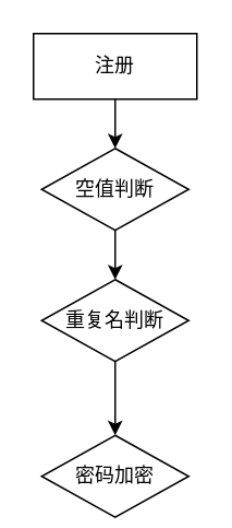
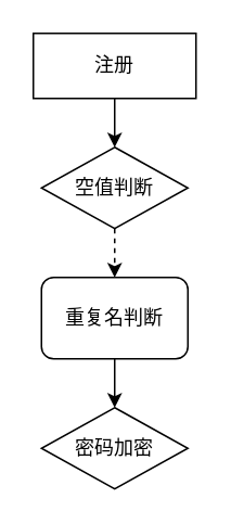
  <mxCell id="0" />
  <mxCell id="1" parent="0" />
  <mxCell id="2" value="注册" style="rounded=0;whiteSpace=wrap;html=1;fillColor=#FFFFFF;fontColor=#000000;" vertex="1" parent="1"><mxGeometry x="20" y="20" width="100" height="40" as="geometry" /></mxCell>
  <mxCell id="3" value="空值判断" style="rhombus;whiteSpace=wrap;html=1;fontColor=#000000;fillColor=#FFFFFF;" vertex="1" parent="1"><mxGeometry x="25" y="90" width="90" height="50" as="geometry" /></mxCell>
- <mxCell id="4" value="重复名判断" style="rhombus;whiteSpace=wrap;html=1;fontColor=#000000;fillColor=#FFFFFF;" vertex="1" parent="1"><mxGeometry x="25" y="170" width="90" height="50" as="geometry" /></mxCell>
- <mxCell id="5" value="密码加密" style="rhombus;whiteSpace=wrap;html=1;fontColor=#000000;fillColor=#FFFFFF;" vertex="1" parent="1"><mxGeometry x="25" y="265" width="90" height="50" as="geometry" /></mxCell>
+ <mxCell id="4" value="重复名判断" style="whiteSpace=wrap;html=1;fontColor=#000000;fillColor=#FFFFFF;rounded=1;" vertex="1" parent="1"><mxGeometry x="25" y="170" width="90" height="50" as="geometry" /></mxCell>
+ <mxCell id="5" value="密码加密" style="rhombus;whiteSpace=wrap;html=1;fontColor=#000000;fillColor=#FFFFFF;" vertex="1" parent="1"><mxGeometry x="25" y="250" width="90" height="50" as="geometry" /></mxCell>
  <mxCell id="6" value="" style="endArrow=classic;html=1;fontColor=#000000;exitX=0.5;exitY=1;exitDx=0;exitDy=0;entryX=0.5;entryY=0;entryDx=0;entryDy=0;labelBackgroundColor=#000000;strokeColor=#000000;" edge="1" parent="1" source="2" target="3"><mxGeometry width="50" height="50" relative="1" as="geometry"><mxPoint x="40" y="190" as="sourcePoint" /><mxPoint x="90" y="140" as="targetPoint" /></mxGeometry></mxCell>
- <mxCell id="7" value="" style="endArrow=classic;html=1;fontColor=#000000;exitX=0.5;exitY=1;exitDx=0;exitDy=0;entryX=0.5;entryY=0;entryDx=0;entryDy=0;labelBackgroundColor=#000000;strokeColor=#000000;" edge="1" parent="1" source="3" target="4"><mxGeometry width="50" height="50" relative="1" as="geometry"><mxPoint x="80" y="70" as="sourcePoint" /><mxPoint x="80" y="100" as="targetPoint" /></mxGeometry></mxCell>
+ <mxCell id="7" value="" style="endArrow=classic;html=1;fontColor=#000000;exitX=0.5;exitY=1;exitDx=0;exitDy=0;entryX=0.5;entryY=0;entryDx=0;entryDy=0;labelBackgroundColor=#000000;strokeColor=#000000;dashed=1;" edge="1" parent="1" source="3" target="4"><mxGeometry width="50" height="50" relative="1" as="geometry"><mxPoint x="80" y="70" as="sourcePoint" /><mxPoint x="80" y="100" as="targetPoint" /></mxGeometry></mxCell>
  <mxCell id="8" value="" style="endArrow=classic;html=1;fontColor=#000000;exitX=0.5;exitY=1;exitDx=0;exitDy=0;entryX=0.5;entryY=0;entryDx=0;entryDy=0;labelBackgroundColor=#000000;strokeColor=#000000;" edge="1" parent="1" source="4" target="5"><mxGeometry width="50" height="50" relative="1" as="geometry"><mxPoint x="80" y="150" as="sourcePoint" /><mxPoint x="80" y="180" as="targetPoint" /></mxGeometry></mxCell>
